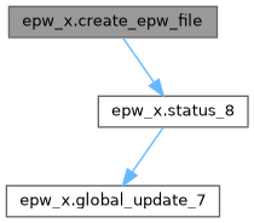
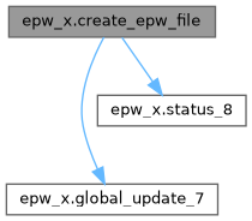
  digraph {
    rankdir=TB
    node [color=grey40 fillcolor=white fontname=Helvetica fontsize=10 shape=box style=filled]
    edge [color=steelblue1 fontname=Helvetica fontsize=10 labelfontname=Helvetica labelfontsize=10 style=solid]
    n1 [color=gray40 fillcolor=grey60 fontcolor=black height=0.2 label="epw_x.create_epw_file" width=0.4]
    n2 [height=0.2 label="epw_x.global_update_7" width=0.4]
    n3 [height=0.2 label="epw_x.status_8" width=0.4]
-   n3 -> n2
+   n1 -> n2
    n1 -> n3
  }
